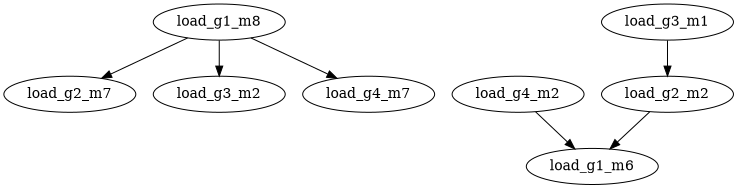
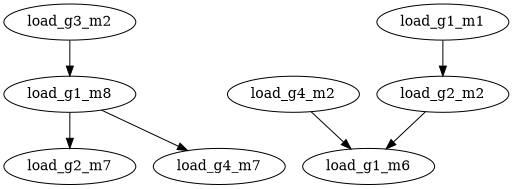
  digraph {
    n1 [label=load_g1_m8]
    load_g2_m7
    n3 [label=load_g3_m2]
    load_g4_m7
    load_g2_m2
    load_g1_m6
-   load_g3_m1
+   load_g3_m1 [label=load_g1_m1]
    load_g4_m2
    n1 -> load_g2_m7
-   n1 -> n3
+   n3 -> n1
    n1 -> load_g4_m7
    load_g2_m2 -> load_g1_m6
    load_g3_m1 -> load_g2_m2
    load_g4_m2 -> load_g1_m6
  }
